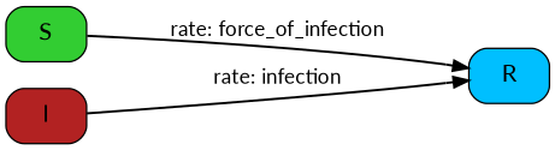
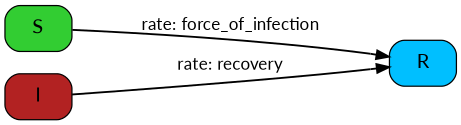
  digraph {
    fontname=Lato
    rankdir=LR
    node [fontname=Lato fontsize=16 shape=Mrecord style="filled,rounded"]
    edge [arrowhead=normalnone arrowtail=none dir=both fontname=Lato minlen=3 penwidth=1.5 style=solid]
    n1 [fillcolor=limegreen label=S]
    n2 [fillcolor=deepskyblue label=R]
    n3 [fillcolor=firebrick label=I]
    n1 -> n2 [label="rate: force_of_infection"]
-   n3 -> n2 [label="rate: infection"]
+   n3 -> n2 [label="rate: recovery"]
  }
